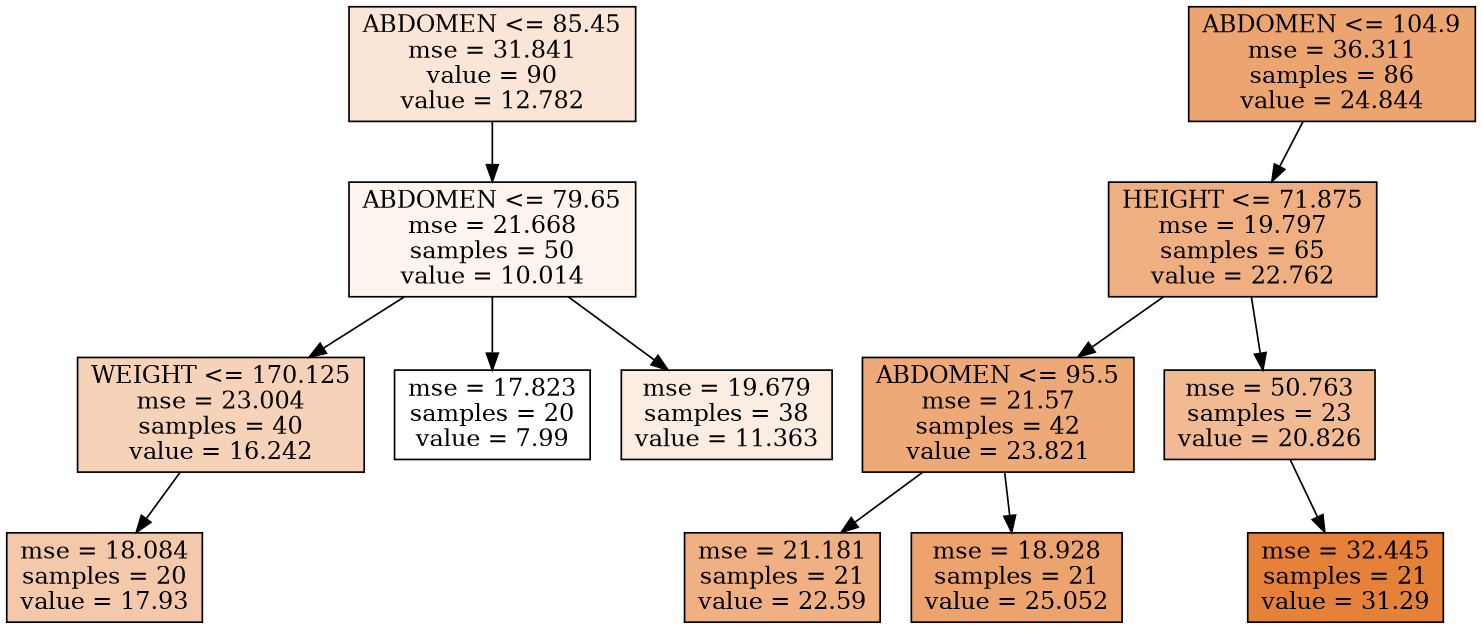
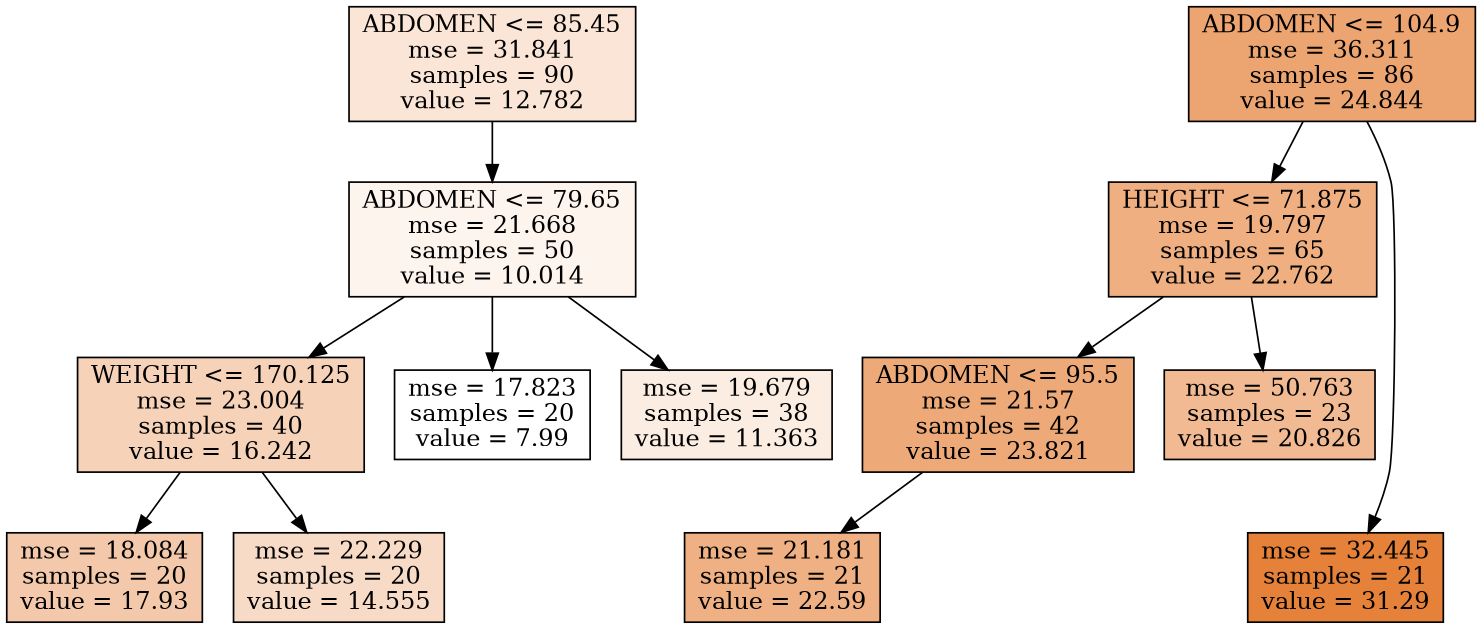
  digraph {
    node [color=black shape=box style=filled]
-   n1 [fillcolor="#fae5d6" label="ABDOMEN <= 85.45\nmse = 31.841\nvalue = 90\nvalue = 12.782"]
+   n1 [fillcolor="#fae5d6" label="ABDOMEN <= 85.45\nmse = 31.841\nsamples = 90\nvalue = 12.782"]
    n2 [fillcolor="#fdf4ee" label="ABDOMEN <= 79.65\nmse = 21.668\nsamples = 50\nvalue = 10.014"]
    n3 [fillcolor="#eca470" label="ABDOMEN <= 104.9\nmse = 36.311\nsamples = 86\nvalue = 24.844"]
    n4 [fillcolor="#efaf81" label="HEIGHT <= 71.875\nmse = 19.797\nsamples = 65\nvalue = 22.762"]
    n5 [fillcolor="#e58139" label="mse = 32.445\nsamples = 21\nvalue = 31.29"]
    n6 [fillcolor="#f6d2b9" label="WEIGHT <= 170.125\nmse = 23.004\nsamples = 40\nvalue = 16.242"]
    n7 [fillcolor="#ffffff" label="mse = 17.823\nsamples = 20\nvalue = 7.99"]
    n8 [fillcolor="#fbede2" label="mse = 19.679\nsamples = 38\nvalue = 11.363"]
    n9 [fillcolor="#f4c9ab" label="mse = 18.084\nsamples = 20\nvalue = 17.93"]
+   n10 [fillcolor="#f8dbc7" label="mse = 22.229\nsamples = 20\nvalue = 14.555"]
    n11 [fillcolor="#eda978" label="ABDOMEN <= 95.5\nmse = 21.57\nsamples = 42\nvalue = 23.821"]
    n12 [fillcolor="#f1ba92" label="mse = 50.763\nsamples = 23\nvalue = 20.826"]
    n13 [fillcolor="#efb083" label="mse = 21.181\nsamples = 21\nvalue = 22.59"]
-   n14 [fillcolor="#eca36e" label="mse = 18.928\nsamples = 21\nvalue = 25.052"]
    n1 -> n2
    n2 -> n6
    n2 -> n7
    n2 -> n8
    n3 -> n4
-   n12 -> n5
+   n3 -> n5
    n4 -> n11
    n4 -> n12
    n6 -> n9
+   n6 -> n10
    n11 -> n13
-   n11 -> n14
  }
